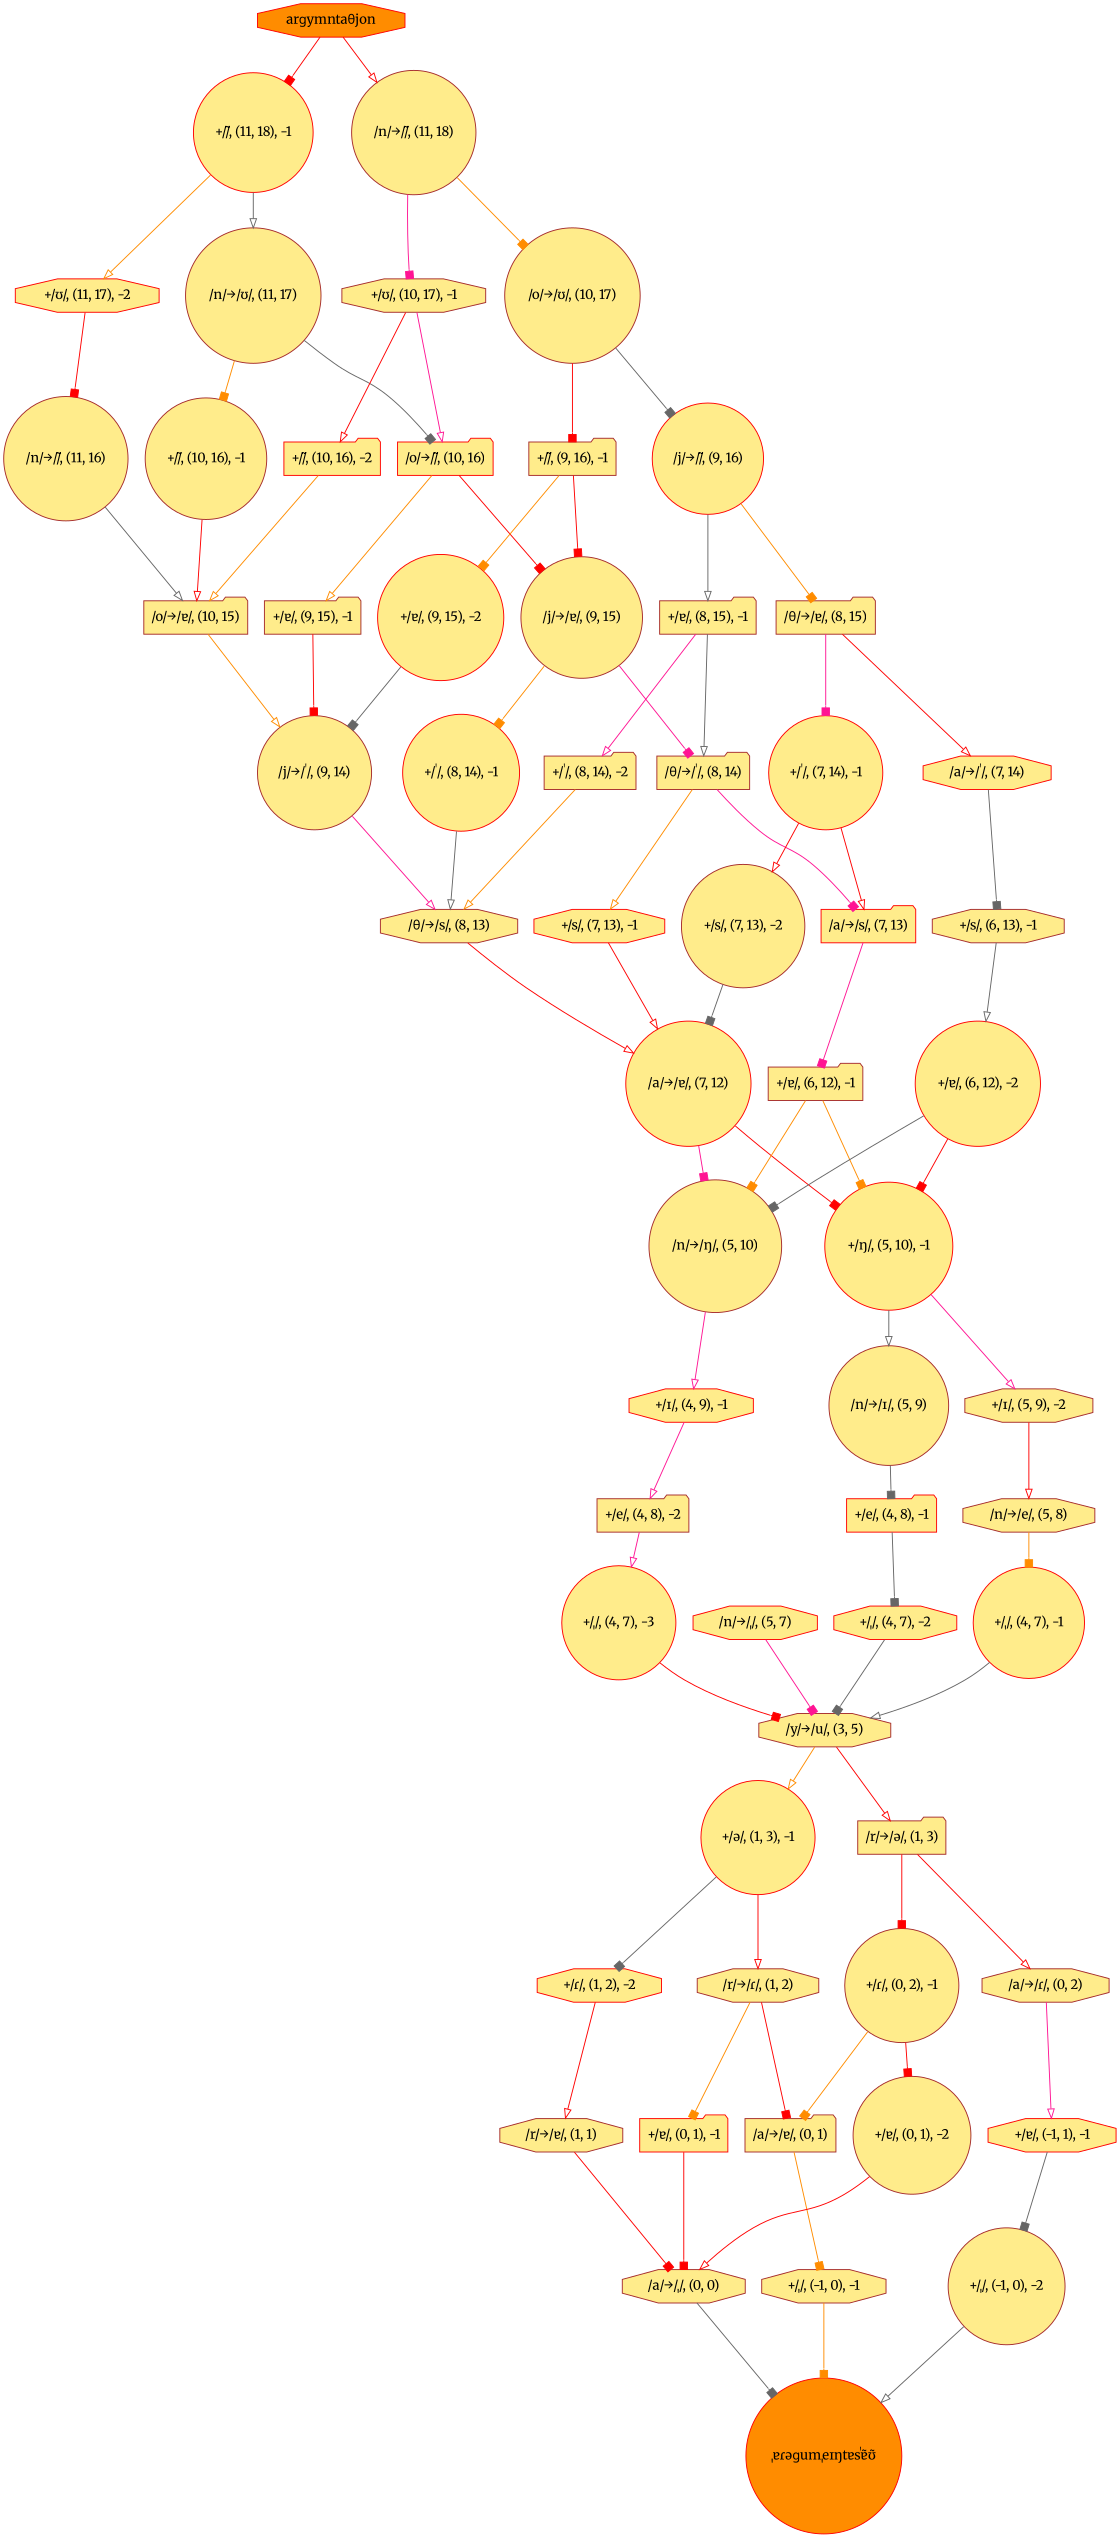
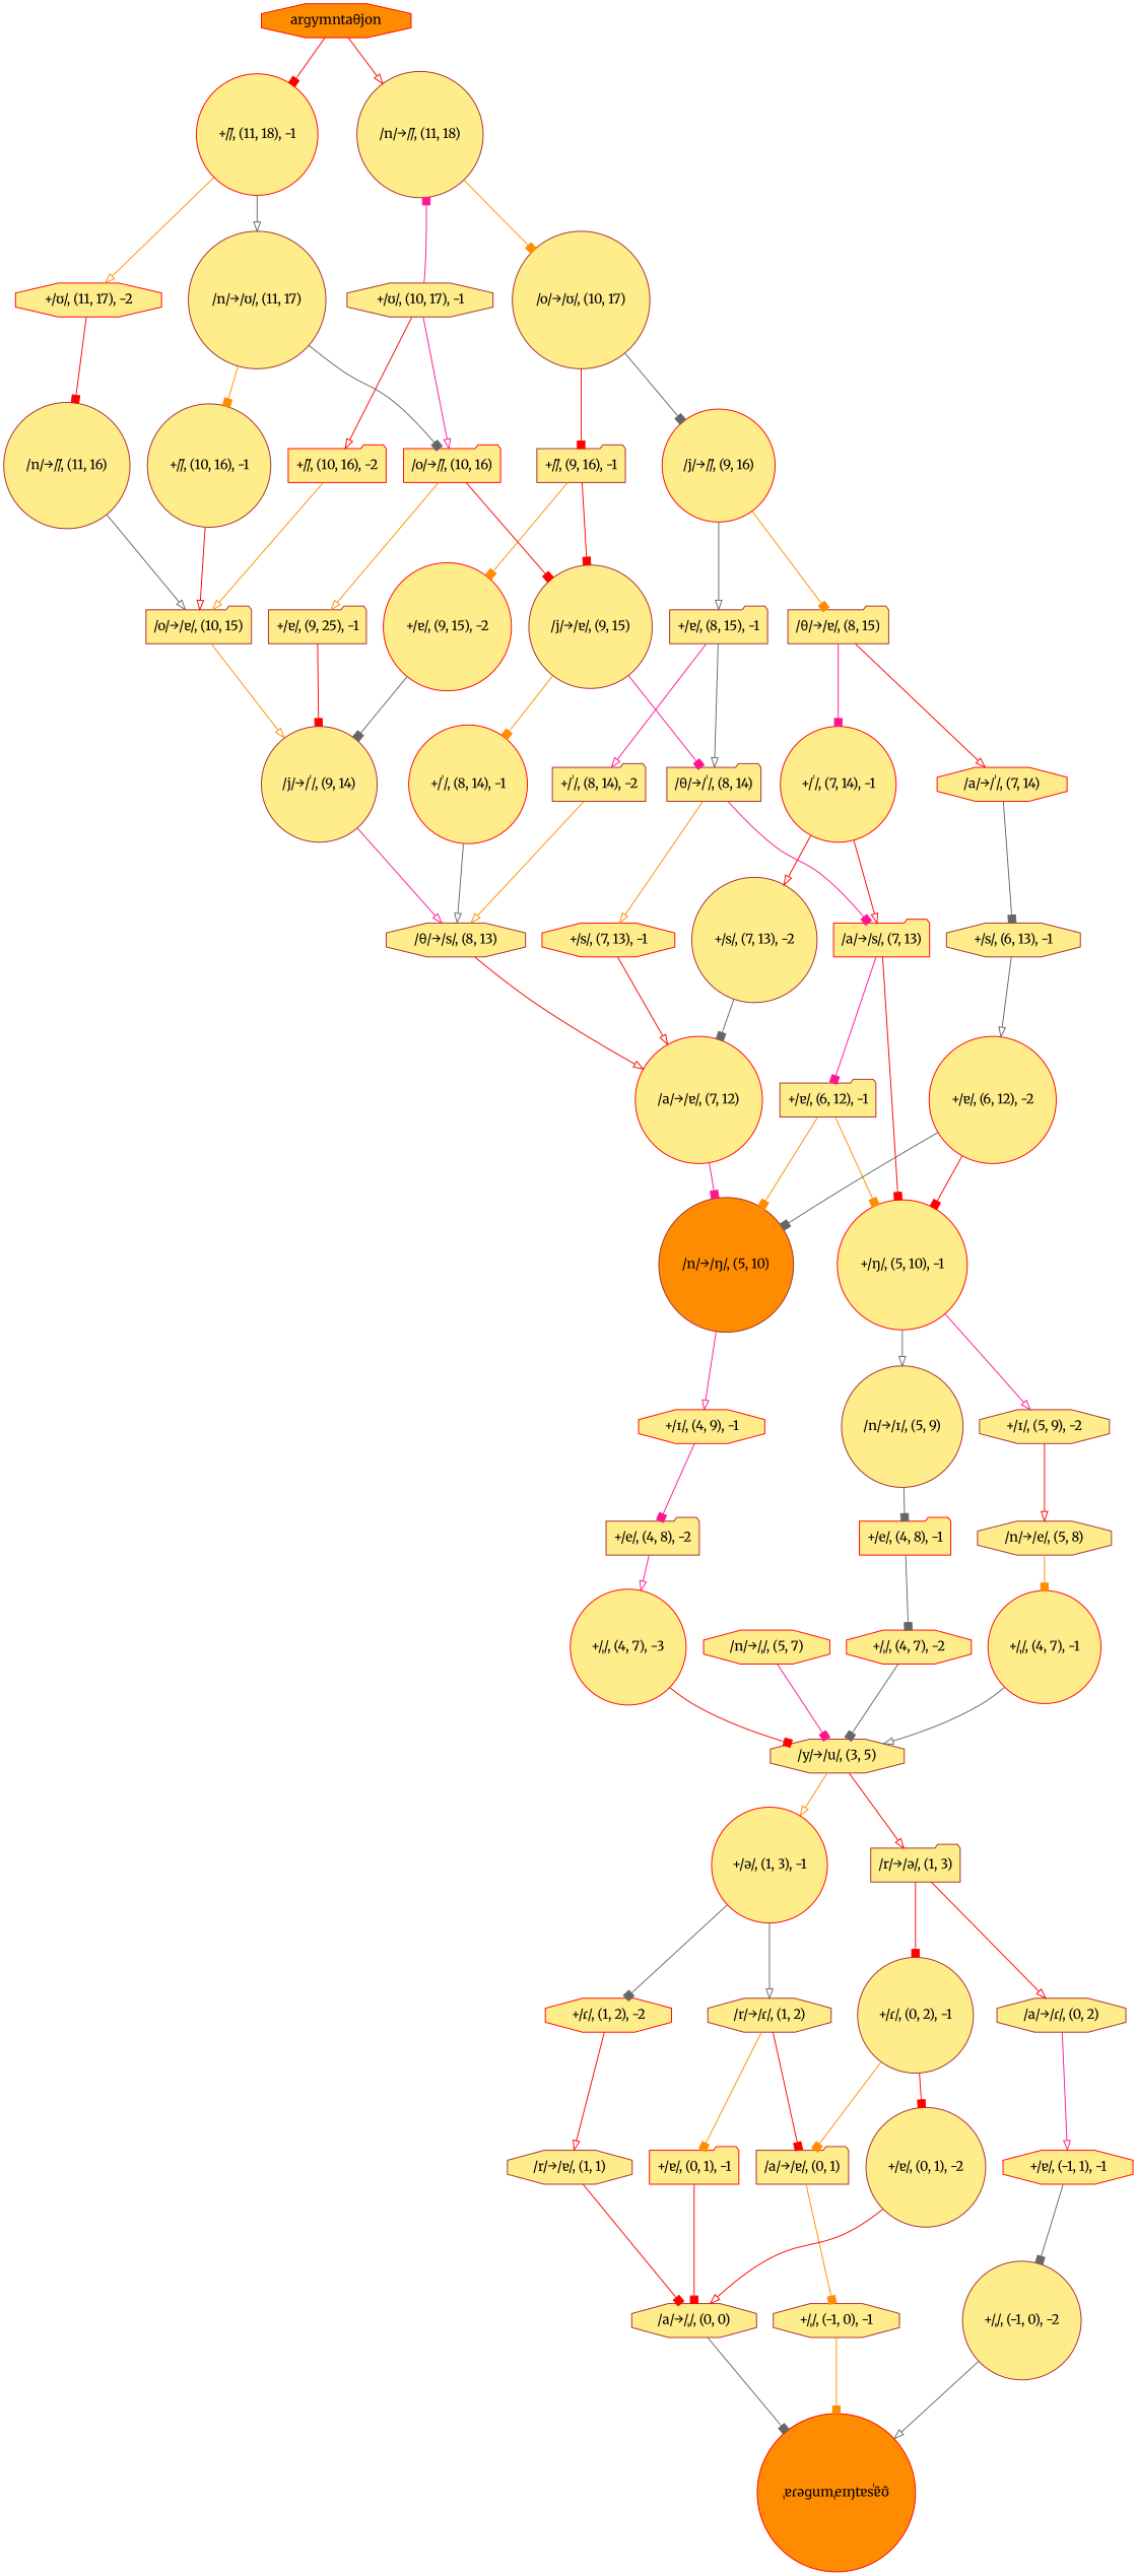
  digraph {
    fontname=Merriweather
    node [color=brown fillcolor=lightgoldenrod1 fontname=Merriweather shape=circle style=filled]
    edge [arrowhead=box color=red fontname=Merriweather]
    n1 [color=red fillcolor=darkorange label="arɡymntaθjon" shape=octagon]
    n2 [color=red label="+/̃/, (11, 18), -1"]
    n3 [label="/n/→/̃/, (11, 18)"]
    n4 [color=red label="+/ʊ/, (11, 17), -2" shape=octagon]
    n5 [label="/n/→/ʊ/, (11, 17)"]
    n6 [label="+/ʊ/, (10, 17), -1" shape=octagon]
    n7 [label="/o/→/ʊ/, (10, 17)"]
    n8 [label="/n/→/̃/, (11, 16)"]
    n9 [label="+/̃/, (10, 16), -1"]
    n10 [color=red label="/o/→/̃/, (10, 16)" shape=folder]
    n11 [label="/o/→/ɐ/, (10, 15)" shape=folder]
    n12 [label="/j/→/ˈ/, (9, 14)"]
    n13 [label="/θ/→/s/, (8, 13)" shape=octagon]
    n14 [color=red label="/a/→/ɐ/, (7, 12)"]
    n15 [color=red label="+/ŋ/, (5, 10), -1"]
-   n16 [label="/n/→/ŋ/, (5, 10)"]
+   n16 [fillcolor=darkorange label="/n/→/ŋ/, (5, 10)"]
    n17 [label="+/ɪ/, (5, 9), -2" shape=octagon]
    n18 [label="/n/→/ɪ/, (5, 9)"]
    n19 [color=red label="+/ɪ/, (4, 9), -1" shape=octagon]
    n20 [label="/n/→/e/, (5, 8)" shape=octagon]
    n21 [color=red label="+/e/, (4, 8), -1" shape=folder]
    n22 [color=red label="+/ˌ/, (4, 7), -1"]
    n23 [color=red label="/n/→/ˌ/, (5, 7)" shape=octagon]
    n24 [label="/y/→/u/, (3, 5)" shape=octagon]
    n25 [color=red label="+/ə/, (1, 3), -1"]
    n26 [label="/r/→/ə/, (1, 3)" shape=folder]
    n27 [color=red label="+/ɾ/, (1, 2), -2" shape=octagon]
    n28 [label="/r/→/ɾ/, (1, 2)" shape=octagon]
    n29 [label="+/ɾ/, (0, 2), -1"]
    n30 [label="/a/→/ɾ/, (0, 2)" shape=octagon]
    n31 [label="/r/→/ɐ/, (1, 1)" shape=octagon]
    n32 [color=red label="+/ɐ/, (0, 1), -1" shape=folder]
    n33 [label="/a/→/ɐ/, (0, 1)" shape=folder]
    n34 [label="/a/→/ˌ/, (0, 0)" shape=octagon]
    n35 [color=red fillcolor=darkorange label="ˌɐɾəɡumˌeɪŋtɐsˈɐ̃ʊ̃"]
    n36 [label="+/ˌ/, (-1, 0), -1" shape=octagon]
    n37 [label="+/ɐ/, (0, 1), -2"]
    n38 [color=red label="+/ɐ/, (-1, 1), -1" shape=octagon]
    n39 [label="+/ˌ/, (-1, 0), -2"]
    n40 [color=red label="+/ˌ/, (4, 7), -2" shape=octagon]
    n41 [label="+/e/, (4, 8), -2" shape=folder]
    n42 [color=red label="+/ˌ/, (4, 7), -3"]
-   n43 [label="+/ɐ/, (9, 15), -1" shape=folder]
+   n43 [label="+/ɐ/, (9, 25), -1" shape=folder]
    n44 [label="/j/→/ɐ/, (9, 15)"]
    n45 [color=red label="+/ˈ/, (8, 14), -1"]
    n46 [label="/θ/→/ˈ/, (8, 14)" shape=folder]
    n47 [color=red label="+/s/, (7, 13), -1" shape=octagon]
    n48 [color=red label="/a/→/s/, (7, 13)" shape=folder]
    n49 [label="+/ɐ/, (6, 12), -1" shape=folder]
    n50 [color=red label="+/̃/, (10, 16), -2" shape=folder]
    n51 [label="+/̃/, (9, 16), -1" shape=folder]
    n52 [color=red label="/j/→/̃/, (9, 16)"]
    n53 [color=red label="+/ɐ/, (9, 15), -2"]
    n54 [label="+/ɐ/, (8, 15), -1" shape=folder]
    n55 [label="/θ/→/ɐ/, (8, 15)" shape=folder]
    n56 [label="+/ˈ/, (8, 14), -2" shape=folder]
    n57 [color=red label="+/ˈ/, (7, 14), -1"]
    n58 [color=red label="/a/→/ˈ/, (7, 14)" shape=octagon]
    n59 [label="+/s/, (7, 13), -2"]
    n60 [label="+/s/, (6, 13), -1" shape=octagon]
    n61 [color=red label="+/ɐ/, (6, 12), -2"]
    n1 -> n2
    n1 -> n3 [arrowhead=onormal]
    n2 -> n4 [arrowhead=onormal color=darkorange]
    n2 -> n5 [arrowhead=onormal color=gray40]
-   n3 -> n6 [color=deeppink]
+   n6 -> n3 [color=deeppink]
    n3 -> n7 [color=darkorange]
    n4 -> n8
    n5 -> n9 [color=darkorange]
    n5 -> n10 [color=gray40]
    n6 -> n10 [arrowhead=onormal color=deeppink]
    n6 -> n50 [arrowhead=onormal]
    n7 -> n51
    n7 -> n52 [color=gray40]
    n8 -> n11 [arrowhead=onormal color=gray40]
    n9 -> n11 [arrowhead=onormal]
    n10 -> n43 [arrowhead=onormal color=darkorange]
    n10 -> n44
    n11 -> n12 [arrowhead=onormal color=darkorange]
    n12 -> n13 [arrowhead=onormal color=deeppink]
    n13 -> n14 [arrowhead=onormal]
-   n14 -> n15
+   n48 -> n15
    n14 -> n16 [color=deeppink]
    n15 -> n17 [arrowhead=onormal color=deeppink]
    n15 -> n18 [arrowhead=onormal color=gray40]
    n16 -> n19 [arrowhead=onormal color=deeppink]
    n17 -> n20 [arrowhead=onormal]
    n18 -> n21 [color=gray40]
-   n19 -> n41 [arrowhead=onormal color=deeppink]
+   n19 -> n41 [color=deeppink]
    n20 -> n22 [color=darkorange]
    n21 -> n40 [color=gray40]
    n22 -> n24 [arrowhead=onormal color=gray40]
    n23 -> n24 [color=deeppink]
    n24 -> n25 [arrowhead=onormal color=darkorange]
    n24 -> n26 [arrowhead=onormal]
    n25 -> n27 [color=gray40]
-   n25 -> n28 [arrowhead=onormal]
+   n25 -> n28 [arrowhead=onormal color=gray40]
    n26 -> n29
    n26 -> n30 [arrowhead=onormal]
    n27 -> n31 [arrowhead=onormal]
    n28 -> n32 [color=darkorange]
    n28 -> n33
    n29 -> n33 [color=darkorange]
    n29 -> n37
    n30 -> n38 [arrowhead=onormal color=deeppink]
    n31 -> n34
    n32 -> n34
    n33 -> n36 [color=darkorange]
    n34 -> n35 [color=gray40]
    n36 -> n35 [color=darkorange]
    n37 -> n34 [arrowhead=onormal]
    n38 -> n39 [color=gray40]
    n39 -> n35 [arrowhead=onormal color=gray40]
    n40 -> n24 [color=gray40]
    n41 -> n42 [arrowhead=onormal color=deeppink]
    n42 -> n24
    n43 -> n12
    n44 -> n45 [color=darkorange]
    n44 -> n46 [color=deeppink]
    n45 -> n13 [arrowhead=onormal color=gray40]
    n46 -> n47 [arrowhead=onormal color=darkorange]
    n46 -> n48 [color=deeppink]
    n47 -> n14 [arrowhead=onormal]
    n48 -> n49 [color=deeppink]
    n49 -> n15 [color=darkorange]
    n49 -> n16 [color=darkorange]
    n50 -> n11 [arrowhead=onormal color=darkorange]
    n51 -> n44
    n51 -> n53 [color=darkorange]
    n52 -> n54 [arrowhead=onormal color=gray40]
    n52 -> n55 [color=darkorange]
    n53 -> n12 [color=gray40]
    n54 -> n46 [arrowhead=onormal color=gray40]
    n54 -> n56 [arrowhead=onormal color=deeppink]
    n55 -> n57 [color=deeppink]
    n55 -> n58 [arrowhead=onormal]
    n56 -> n13 [arrowhead=onormal color=darkorange]
    n57 -> n48 [arrowhead=onormal]
    n57 -> n59 [arrowhead=onormal]
    n58 -> n60 [color=gray40]
    n59 -> n14 [color=gray40]
    n60 -> n61 [arrowhead=onormal color=gray40]
    n61 -> n15
    n61 -> n16 [color=gray40]
  }
